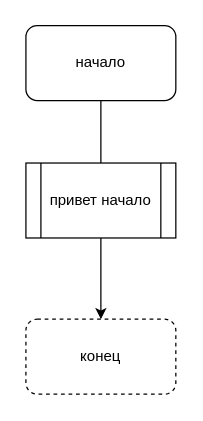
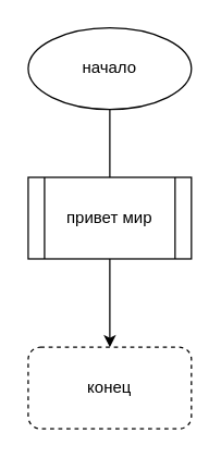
  <mxCell id="0" />
  <mxCell id="1" parent="0" />
  <mxCell id="2" style="edgeStyle=orthogonalEdgeStyle;rounded=0;orthogonalLoop=1;jettySize=auto;html=1;" edge="1" parent="1" source="3"><mxGeometry relative="1" as="geometry"><mxPoint x="80" y="190" as="targetPoint" /></mxGeometry></mxCell>
- <mxCell id="3" value="начало" style="rounded=1;whiteSpace=wrap;html=1;" vertex="1" parent="1"><mxGeometry x="20" y="20" width="120" height="60" as="geometry" /></mxCell>
+ <mxCell id="3" value="начало" style="ellipse;whiteSpace=wrap;html=1;" vertex="1" parent="1"><mxGeometry x="20" y="20" width="120" height="60" as="geometry" /></mxCell>
  <mxCell id="4" style="edgeStyle=orthogonalEdgeStyle;rounded=0;orthogonalLoop=1;jettySize=auto;html=1;exitX=0.5;exitY=1;exitDx=0;exitDy=0;entryX=0.5;entryY=0;entryDx=0;entryDy=0;" edge="1" parent="1" source="5" target="6"><mxGeometry relative="1" as="geometry" /></mxCell>
- <mxCell id="5" value="привет начало" style="shape=process;whiteSpace=wrap;html=1;backgroundOutline=1;" vertex="1" parent="1"><mxGeometry x="20" y="130" width="120" height="60" as="geometry" /></mxCell>
+ <mxCell id="5" value="привет мир" style="shape=process;whiteSpace=wrap;html=1;backgroundOutline=1;" vertex="1" parent="1"><mxGeometry x="20" y="130" width="120" height="60" as="geometry" /></mxCell>
  <mxCell id="6" value="конец" style="rounded=1;whiteSpace=wrap;html=1;dashed=1;" vertex="1" parent="1"><mxGeometry x="20" y="255" width="120" height="60" as="geometry" /></mxCell>
